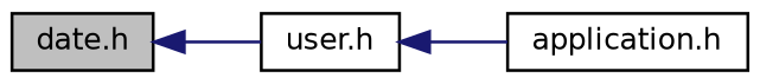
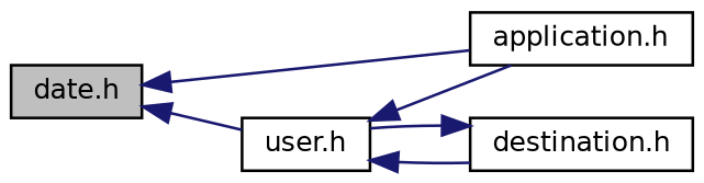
  digraph {
    rankdir=LR
    node [color=black fillcolor=white fontname=Helvetica fontsize=10 shape=record style=filled]
    edge [color=midnightblue dir=back fontname=Helvetica fontsize=10 labelfontname=Helvetica labelfontsize=10 style=solid]
    n1 [fillcolor=grey75 fontcolor=black height=0.2 label="date.h" width=0.4]
    n2 [height=0.2 label="application.h" width=0.4]
    n3 [height=0.2 label="user.h" width=0.4]
+   n4 [height=0.2 label="destination.h" width=0.4]
+   n1 -> n2
    n1 -> n3
    n3 -> n2
+   n3 -> n4
+   n4 -> n3
  }
